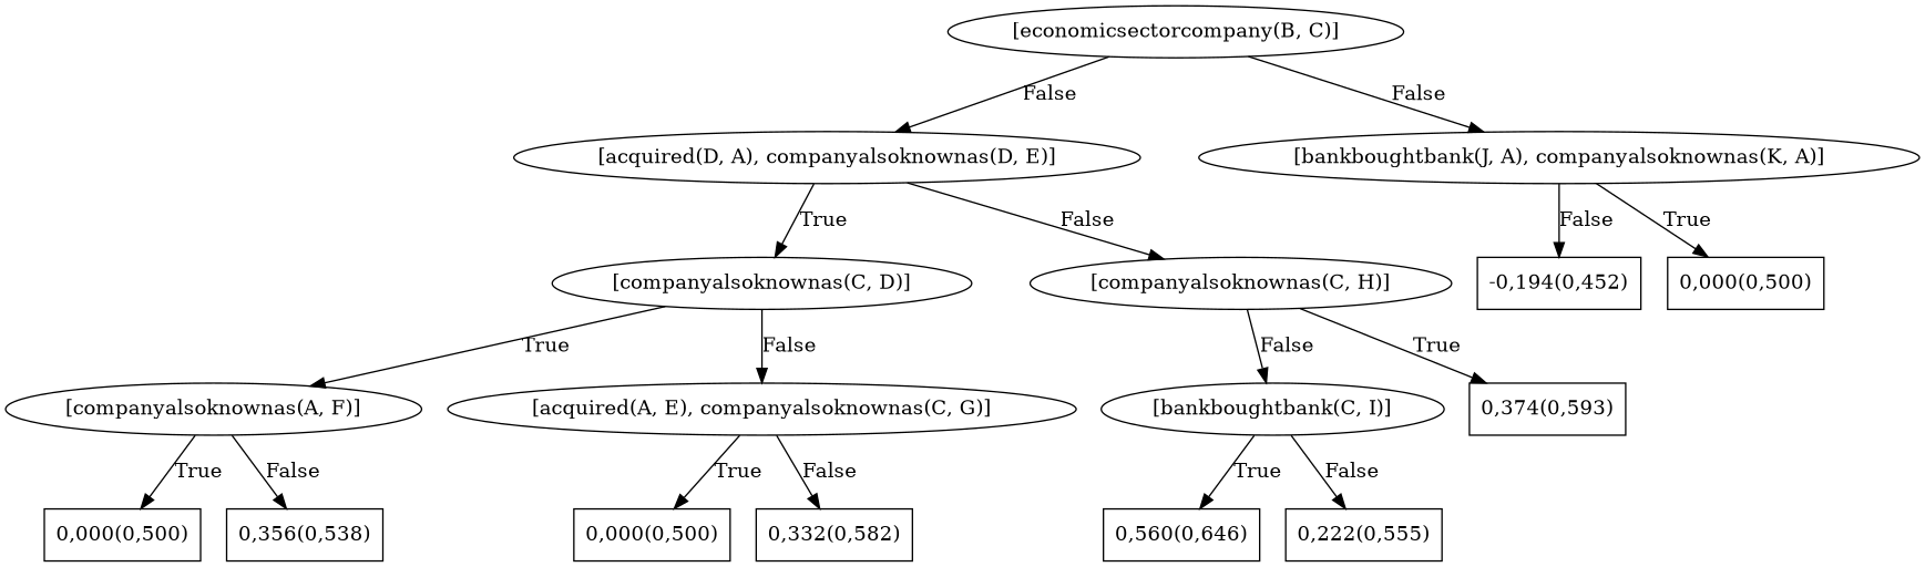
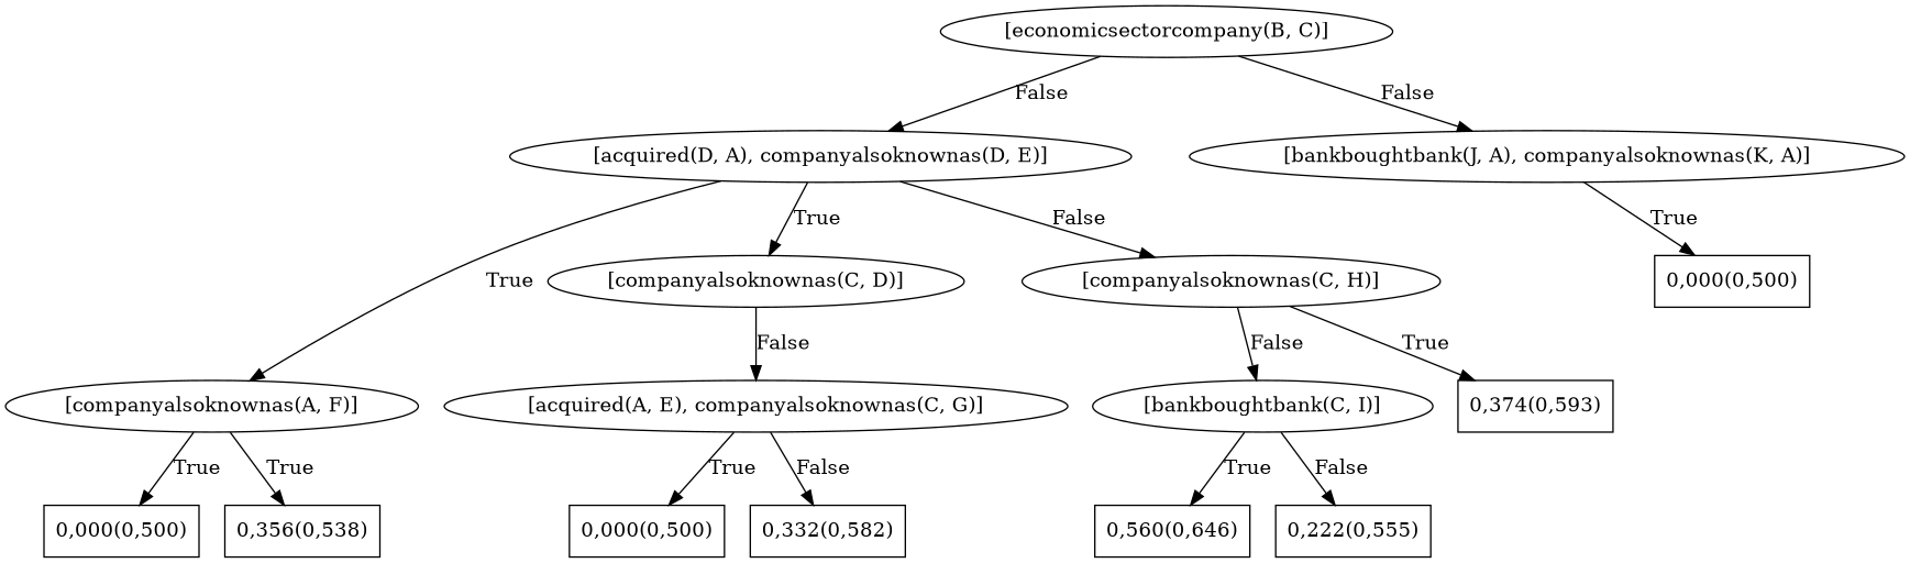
  digraph {
    node [shape=box]
    n1 [label="[economicsectorcompany(B, C)]" shape=""]
    n2 [label="[acquired(D, A), companyalsoknownas(D, E)]" shape=""]
    n3 [label="[bankboughtbank(J, A), companyalsoknownas(K, A)]" shape=""]
    n4 [label="[companyalsoknownas(C, D)]" shape=""]
    n5 [label="[companyalsoknownas(C, H)]" shape=""]
    n6 [label="0,000(0,500)"]
-   n7 [label="-0,194(0,452)"]
    n8 [label="[companyalsoknownas(A, F)]" shape=""]
    n9 [label="[acquired(A, E), companyalsoknownas(C, G)]" shape=""]
    n10 [label="0,374(0,593)"]
    n11 [label="[bankboughtbank(C, I)]" shape=""]
    n12 [label="0,000(0,500)"]
    n13 [label="0,356(0,538)"]
    n14 [label="0,000(0,500)"]
    n15 [label="0,332(0,582)"]
    n16 [label="0,560(0,646)"]
    n17 [label="0,222(0,555)"]
    n1 -> n2 [label=False]
    n1 -> n3 [label=False]
    n2 -> n4 [label=True]
    n2 -> n5 [label=False]
    n3 -> n6 [label=True]
-   n3 -> n7 [label=False]
-   n4 -> n8 [label=True]
+   n2 -> n8 [label=True]
    n4 -> n9 [label=False]
    n5 -> n10 [label=True]
    n5 -> n11 [label=False]
    n8 -> n12 [label=True]
-   n8 -> n13 [label=False]
+   n8 -> n13 [label=True]
    n9 -> n14 [label=True]
    n9 -> n15 [label=False]
    n11 -> n16 [label=True]
    n11 -> n17 [label=False]
  }
